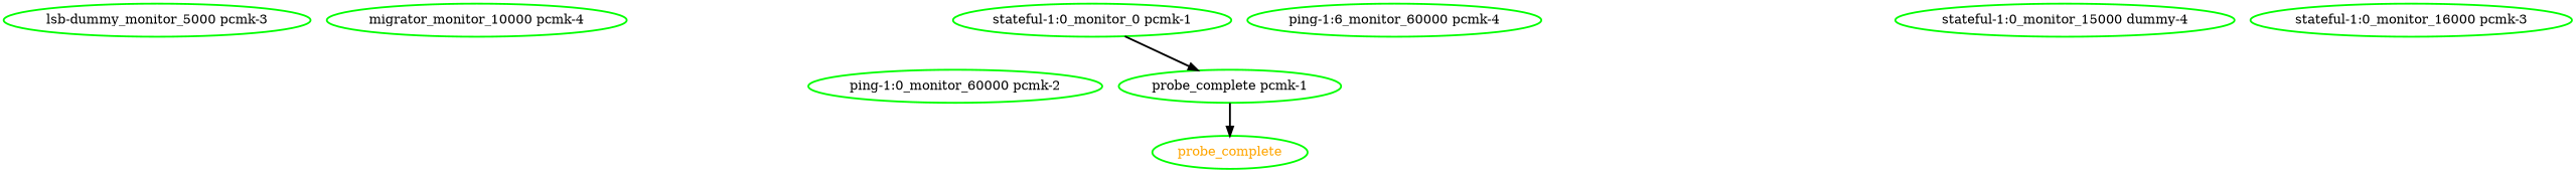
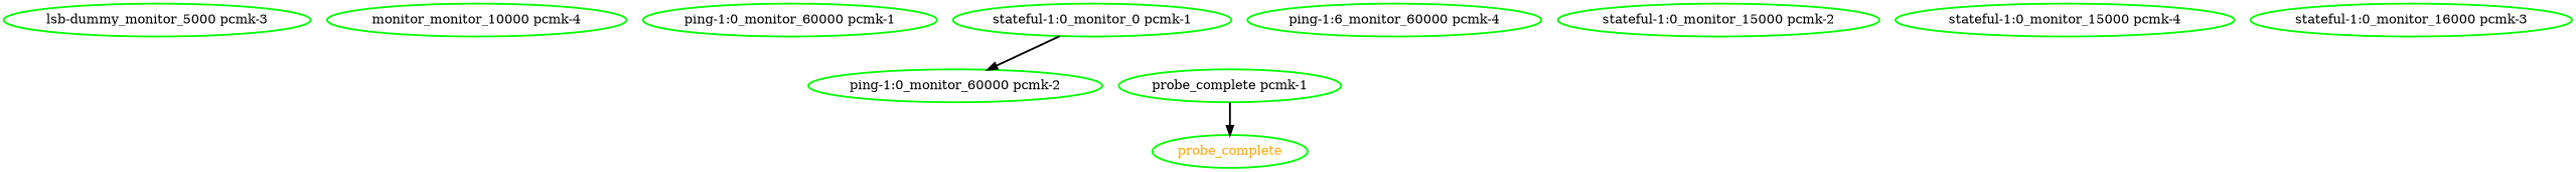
  digraph {
    node [color=green fontcolor=black style=bold]
    edge [style=bold]
    "lsb-dummy_monitor_5000 pcmk-3"
-   "migrator_monitor_10000 pcmk-4"
+   "migrator_monitor_10000 pcmk-4" [label="monitor_monitor_10000 pcmk-4"]
+   "ping-1:0_monitor_60000 pcmk-1"
    "ping-1:0_monitor_60000 pcmk-2"
    n5 [label="ping-1:6_monitor_60000 pcmk-4"]
    probe_complete [fontcolor=orange]
    "probe_complete pcmk-1"
    "stateful-1:0_monitor_0 pcmk-1"
-   "stateful-1:0_monitor_15000 pcmk-4" [label="stateful-1:0_monitor_15000 dummy-4"]
+   "stateful-1:0_monitor_15000 pcmk-2"
+   "stateful-1:0_monitor_15000 pcmk-4"
    "stateful-1:0_monitor_16000 pcmk-3"
    "probe_complete pcmk-1" -> probe_complete
-   "stateful-1:0_monitor_0 pcmk-1" -> "probe_complete pcmk-1"
+   "stateful-1:0_monitor_0 pcmk-1" -> "ping-1:0_monitor_60000 pcmk-2"
  }
